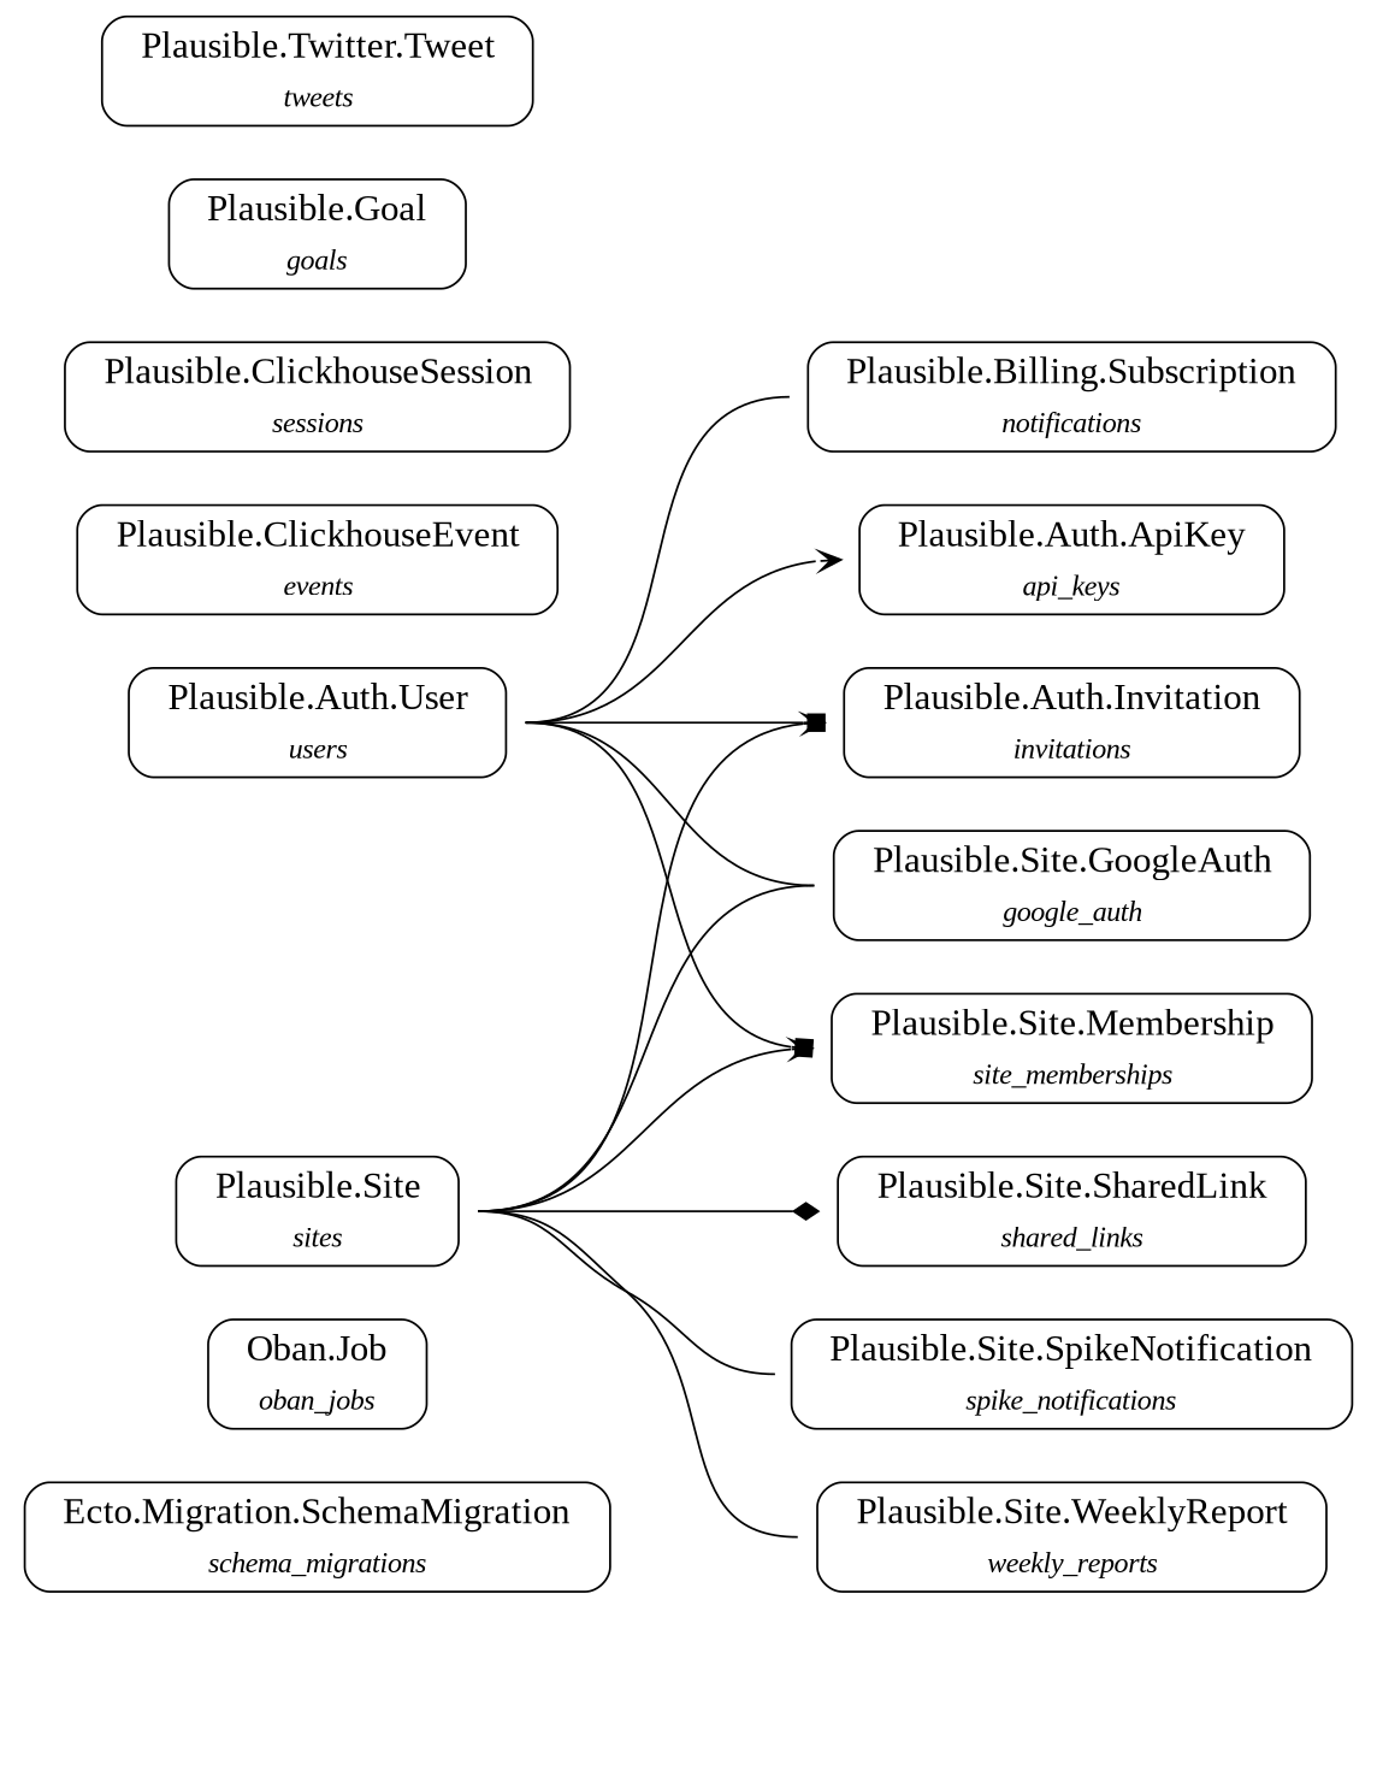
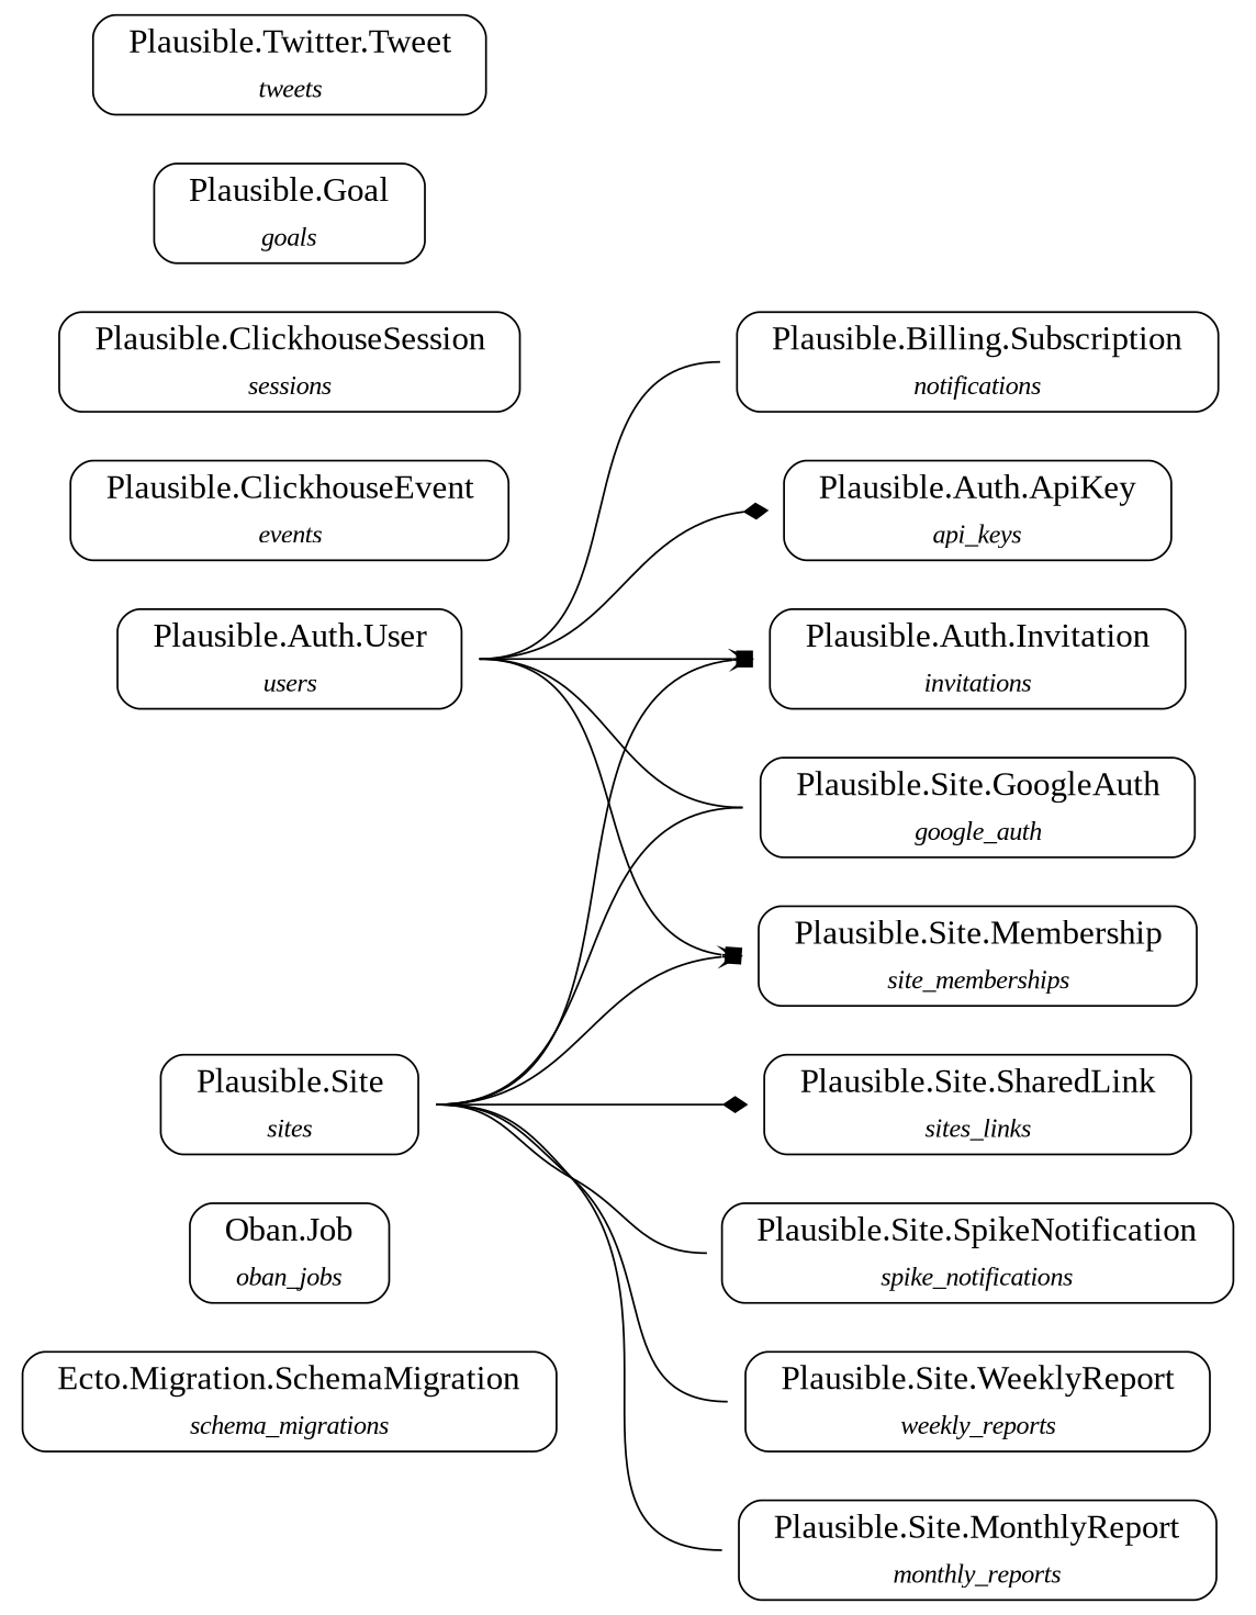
  strict digraph {
    fontname="Liberation Serif"
    rankdir=LR
    ranksep=1.0
    node [fontname="Liberation Serif" shape=none]
    edge [fontname="Liberation Serif" headport=w tailport=e]
    n1 [label=<<table align='left' border='1' style='rounded' cellspacing='0' cellpadding='4' cellborder='0'><tr><td port='header@schema_module'><font point-size='18'>   Ecto.Migration.SchemaMigration   </font></td></tr><tr><td><font point-size='14'><i>schema_migrations</i></font></td></tr></table>>]
    n2 [label=<<table align='left' border='1' style='rounded' cellspacing='0' cellpadding='4' cellborder='0'><tr><td port='header@schema_module'><font point-size='18'>   Oban.Job   </font></td></tr><tr><td><font point-size='14'><i>oban_jobs</i></font></td></tr></table>>]
    n3 [label=<<table align='left' border='1' style='rounded' cellspacing='0' cellpadding='4' cellborder='0'><tr><td port='header@schema_module'><font point-size='18'>   Plausible.Auth.ApiKey   </font></td></tr><tr><td><font point-size='14'><i>api_keys</i></font></td></tr></table>>]
    n4 [label=<<table align='left' border='1' style='rounded' cellspacing='0' cellpadding='4' cellborder='0'><tr><td port='header@schema_module'><font point-size='18'>   Plausible.Auth.Invitation   </font></td></tr><tr><td><font point-size='14'><i>invitations</i></font></td></tr></table>>]
    n5 [label=<<table align='left' border='1' style='rounded' cellspacing='0' cellpadding='4' cellborder='0'><tr><td port='header@schema_module'><font point-size='18'>   Plausible.Auth.User   </font></td></tr><tr><td><font point-size='14'><i>users</i></font></td></tr></table>>]
    n6 [label=<<table align='left' border='1' style='rounded' cellspacing='0' cellpadding='4' cellborder='0'><tr><td port='header@schema_module'><font point-size='18'>   Plausible.Billing.Subscription   </font></td></tr><tr><td><font point-size='14'><i>notifications</i></font></td></tr></table>>]
    n7 [label=<<table align='left' border='1' style='rounded' cellspacing='0' cellpadding='4' cellborder='0'><tr><td port='header@schema_module'><font point-size='18'>   Plausible.Site.GoogleAuth   </font></td></tr><tr><td><font point-size='14'><i>google_auth</i></font></td></tr></table>>]
    n8 [label=<<table align='left' border='1' style='rounded' cellspacing='0' cellpadding='4' cellborder='0'><tr><td port='header@schema_module'><font point-size='18'>   Plausible.Site.Membership   </font></td></tr><tr><td><font point-size='14'><i>site_memberships</i></font></td></tr></table>>]
    n9 [label=<<table align='left' border='1' style='rounded' cellspacing='0' cellpadding='4' cellborder='0'><tr><td port='header@schema_module'><font point-size='18'>   Plausible.ClickhouseEvent   </font></td></tr><tr><td><font point-size='14'><i>events</i></font></td></tr></table>>]
    n10 [label=<<table align='left' border='1' style='rounded' cellspacing='0' cellpadding='4' cellborder='0'><tr><td port='header@schema_module'><font point-size='18'>   Plausible.ClickhouseSession   </font></td></tr><tr><td><font point-size='14'><i>sessions</i></font></td></tr></table>>]
    n11 [label=<<table align='left' border='1' style='rounded' cellspacing='0' cellpadding='4' cellborder='0'><tr><td port='header@schema_module'><font point-size='18'>   Plausible.Goal   </font></td></tr><tr><td><font point-size='14'><i>goals</i></font></td></tr></table>>]
    n12 [label=<<table align='left' border='1' style='rounded' cellspacing='0' cellpadding='4' cellborder='0'><tr><td port='header@schema_module'><font point-size='18'>   Plausible.Site   </font></td></tr><tr><td><font point-size='14'><i>sites</i></font></td></tr></table>>]
-   n14 [label=<<table align='left' border='1' style='rounded' cellspacing='0' cellpadding='4' cellborder='0'><tr><td port='header@schema_module'><font point-size='18'>   Plausible.Site.SharedLink   </font></td></tr><tr><td><font point-size='14'><i>shared_links</i></font></td></tr></table>>]
+   n13 [label=<<table align='left' border='1' style='rounded' cellspacing='0' cellpadding='4' cellborder='0'><tr><td port='header@schema_module'><font point-size='18'>   Plausible.Site.MonthlyReport   </font></td></tr><tr><td><font point-size='14'><i>monthly_reports</i></font></td></tr></table>>]
+   n14 [label=<<table align='left' border='1' style='rounded' cellspacing='0' cellpadding='4' cellborder='0'><tr><td port='header@schema_module'><font point-size='18'>   Plausible.Site.SharedLink   </font></td></tr><tr><td><font point-size='14'><i>sites_links</i></font></td></tr></table>>]
    n15 [label=<<table align='left' border='1' style='rounded' cellspacing='0' cellpadding='4' cellborder='0'><tr><td port='header@schema_module'><font point-size='18'>   Plausible.Site.SpikeNotification   </font></td></tr><tr><td><font point-size='14'><i>spike_notifications</i></font></td></tr></table>>]
    n16 [label=<<table align='left' border='1' style='rounded' cellspacing='0' cellpadding='4' cellborder='0'><tr><td port='header@schema_module'><font point-size='18'>   Plausible.Site.WeeklyReport   </font></td></tr><tr><td><font point-size='14'><i>weekly_reports</i></font></td></tr></table>>]
    n17 [label=<<table align='left' border='1' style='rounded' cellspacing='0' cellpadding='4' cellborder='0'><tr><td port='header@schema_module'><font point-size='18'>   Plausible.Twitter.Tweet   </font></td></tr><tr><td><font point-size='14'><i>tweets</i></font></td></tr></table>>]
-   n5 -> n3 [arrowhead=vee]
+   n5 -> n3 [arrowhead=diamond]
    n5 -> n4 [arrowhead=box]
    n5 -> n6 [dir=none]
    n5 -> n7 [dir=none]
    n5 -> n8 [arrowhead=box]
    n12 -> n4 [arrowhead=vee]
    n12 -> n7 [dir=none]
    n12 -> n8 [arrowhead=vee]
+   n12 -> n13 [dir=none]
    n12 -> n14 [arrowhead=diamond]
    n12 -> n15 [dir=none]
    n12 -> n16 [dir=none]
  }
